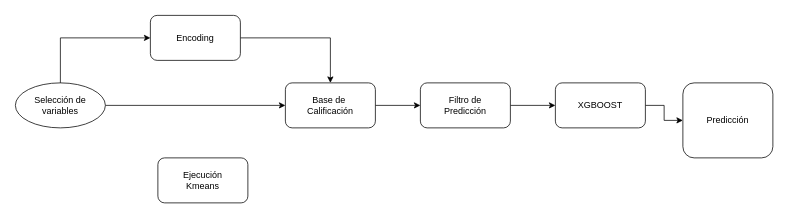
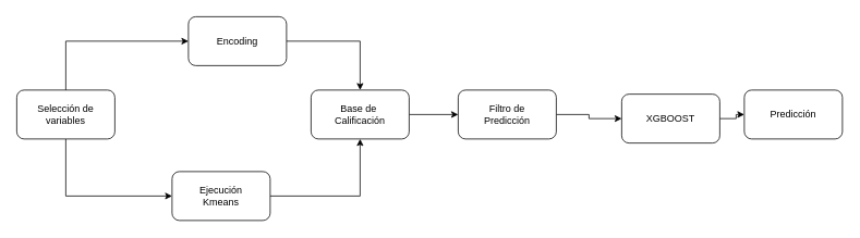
  <mxCell id="0" />
  <mxCell id="1" parent="0" />
  <mxCell id="2" style="edgeStyle=orthogonalEdgeStyle;rounded=0;orthogonalLoop=1;jettySize=auto;html=1;entryX=0;entryY=0.5;entryDx=0;entryDy=0;" edge="1" parent="1" source="3" target="13"><mxGeometry relative="1" as="geometry" /></mxCell>
  <mxCell id="3" value="Base de&amp;nbsp; &lt;br&gt;Calificación" style="rounded=1;whiteSpace=wrap;html=1;" vertex="1" parent="1"><mxGeometry x="380" y="110" width="120" height="60" as="geometry" /></mxCell>
  <mxCell id="4" style="edgeStyle=orthogonalEdgeStyle;rounded=0;orthogonalLoop=1;jettySize=auto;html=1;" edge="1" parent="1" source="5" target="3"><mxGeometry relative="1" as="geometry" /></mxCell>
- <mxCell id="5" value="Encoding" style="rounded=1;whiteSpace=wrap;html=1;" vertex="1" parent="1"><mxGeometry x="200" y="20" width="120" height="60" as="geometry" /></mxCell>
+ <mxCell id="5" value="Encoding" style="rounded=1;whiteSpace=wrap;html=1;" vertex="1" parent="1"><mxGeometry x="230" y="20" width="120" height="60" as="geometry" /></mxCell>
  <mxCell id="6" style="edgeStyle=orthogonalEdgeStyle;rounded=0;orthogonalLoop=1;jettySize=auto;html=1;exitX=0.5;exitY=0;exitDx=0;exitDy=0;entryX=0;entryY=0.5;entryDx=0;entryDy=0;" edge="1" parent="1" source="9" target="5"><mxGeometry relative="1" as="geometry" /></mxCell>
- <mxCell id="8" style="edgeStyle=orthogonalEdgeStyle;rounded=0;orthogonalLoop=1;jettySize=auto;html=1;entryX=0;entryY=0.5;entryDx=0;entryDy=0;" edge="1" parent="1" source="9" target="3"><mxGeometry relative="1" as="geometry" /></mxCell>
- <mxCell id="9" value="Selección de variables" style="ellipse;whiteSpace=wrap;html=1;" vertex="1" parent="1"><mxGeometry x="20" y="110" width="120" height="60" as="geometry" /></mxCell>
+ <mxCell id="7" style="edgeStyle=orthogonalEdgeStyle;rounded=0;orthogonalLoop=1;jettySize=auto;html=1;exitX=0.5;exitY=1;exitDx=0;exitDy=0;entryX=0;entryY=0.5;entryDx=0;entryDy=0;" edge="1" parent="1" source="9" target="11"><mxGeometry relative="1" as="geometry" /></mxCell>
+ <mxCell id="9" value="Selección de variables" style="rounded=1;whiteSpace=wrap;html=1;" vertex="1" parent="1"><mxGeometry x="20" y="110" width="120" height="60" as="geometry" /></mxCell>
+ <mxCell id="10" style="edgeStyle=orthogonalEdgeStyle;rounded=0;orthogonalLoop=1;jettySize=auto;html=1;entryX=0.5;entryY=1;entryDx=0;entryDy=0;" edge="1" parent="1" source="11" target="3"><mxGeometry relative="1" as="geometry" /></mxCell>
  <mxCell id="11" value="Ejecución &lt;br&gt;Kmeans" style="rounded=1;whiteSpace=wrap;html=1;" vertex="1" parent="1"><mxGeometry x="210" y="210" width="120" height="60" as="geometry" /></mxCell>
  <mxCell id="12" style="edgeStyle=orthogonalEdgeStyle;rounded=0;orthogonalLoop=1;jettySize=auto;html=1;" edge="1" parent="1" source="13" target="15"><mxGeometry relative="1" as="geometry" /></mxCell>
  <mxCell id="13" value="Filtro de&lt;br&gt;Predicción" style="rounded=1;whiteSpace=wrap;html=1;" vertex="1" parent="1"><mxGeometry x="560" y="110" width="120" height="60" as="geometry" /></mxCell>
  <mxCell id="14" style="edgeStyle=orthogonalEdgeStyle;rounded=0;orthogonalLoop=1;jettySize=auto;html=1;entryX=0;entryY=0.5;entryDx=0;entryDy=0;" edge="1" parent="1" source="15" target="16"><mxGeometry relative="1" as="geometry" /></mxCell>
- <mxCell id="15" value="XGBOOST" style="rounded=1;whiteSpace=wrap;html=1;" vertex="1" parent="1"><mxGeometry x="740" y="110" width="120" height="60" as="geometry" /></mxCell>
- <mxCell id="16" value="Predicción" style="rounded=1;whiteSpace=wrap;html=1;" vertex="1" parent="1"><mxGeometry x="910" y="110" width="120" height="100" as="geometry" /></mxCell>
+ <mxCell id="15" value="XGBOOST" style="rounded=1;whiteSpace=wrap;html=1;" vertex="1" parent="1"><mxGeometry x="760" y="115" width="120" height="60" as="geometry" /></mxCell>
+ <mxCell id="16" value="Predicción" style="rounded=1;whiteSpace=wrap;html=1;" vertex="1" parent="1"><mxGeometry x="910" y="110" width="120" height="60" as="geometry" /></mxCell>
